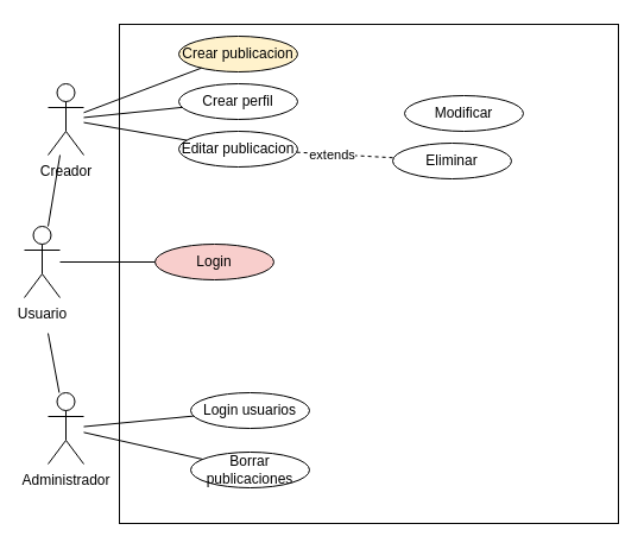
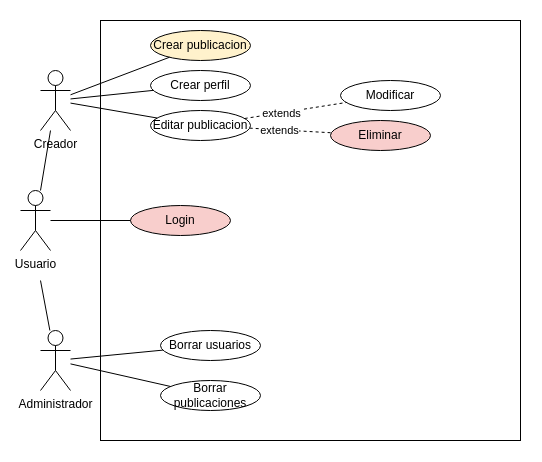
  <mxCell id="0" />
  <mxCell id="1" parent="0" />
  <mxCell id="2" value="Usuario" style="shape=umlActor;verticalLabelPosition=bottom;verticalAlign=top;html=1;" vertex="1" parent="1"><mxGeometry x="20" y="190" width="30" height="60" as="geometry" /></mxCell>
  <mxCell id="3" value="" style="whiteSpace=wrap;html=1;aspect=fixed;" vertex="1" parent="1"><mxGeometry x="100" y="20" width="420" height="420" as="geometry" /></mxCell>
  <mxCell id="4" value="Creador" style="shape=umlActor;verticalLabelPosition=bottom;verticalAlign=top;html=1;" vertex="1" parent="1"><mxGeometry x="40" y="70" width="30" height="60" as="geometry" /></mxCell>
  <mxCell id="5" value="&lt;div&gt;Administrador&lt;/div&gt;" style="shape=umlActor;verticalLabelPosition=bottom;verticalAlign=top;html=1;" vertex="1" parent="1"><mxGeometry x="40" y="330" width="30" height="60" as="geometry" /></mxCell>
  <mxCell id="6" value="Login" style="ellipse;whiteSpace=wrap;html=1;fillColor=#f8cecc;" vertex="1" parent="1"><mxGeometry x="130" y="205" width="100" height="30" as="geometry" /></mxCell>
  <mxCell id="7" value="" style="endArrow=none;html=1;rounded=0;" edge="1" parent="1" source="2" target="6"><mxGeometry width="50" height="50" relative="1" as="geometry"><mxPoint x="80" y="230" as="sourcePoint" /><mxPoint x="140" y="230" as="targetPoint" /></mxGeometry></mxCell>
  <mxCell id="8" value="Crear publicacion" style="ellipse;whiteSpace=wrap;html=1;fillColor=#fff2cc;" vertex="1" parent="1"><mxGeometry x="150" y="30" width="100" height="30" as="geometry" /></mxCell>
  <mxCell id="9" value="" style="endArrow=none;html=1;rounded=0;" edge="1" parent="1" source="4" target="8"><mxGeometry width="50" height="50" relative="1" as="geometry"><mxPoint x="80" y="230" as="sourcePoint" /><mxPoint x="140" y="230" as="targetPoint" /></mxGeometry></mxCell>
  <mxCell id="10" value="Crear perfil" style="ellipse;whiteSpace=wrap;html=1;" vertex="1" parent="1"><mxGeometry x="150" y="70" width="100" height="30" as="geometry" /></mxCell>
  <mxCell id="11" value="" style="endArrow=none;html=1;rounded=0;" edge="1" parent="1" source="4" target="10"><mxGeometry width="50" height="50" relative="1" as="geometry"><mxPoint x="80" y="233" as="sourcePoint" /><mxPoint x="234" y="266" as="targetPoint" /></mxGeometry></mxCell>
- <mxCell id="12" value="Login usuarios" style="ellipse;whiteSpace=wrap;html=1;" vertex="1" parent="1"><mxGeometry x="160" y="330" width="100" height="30" as="geometry" /></mxCell>
+ <mxCell id="12" value="Borrar usuarios" style="ellipse;whiteSpace=wrap;html=1;" vertex="1" parent="1"><mxGeometry x="160" y="330" width="100" height="30" as="geometry" /></mxCell>
  <mxCell id="13" value="Borrar publicaciones" style="ellipse;whiteSpace=wrap;html=1;" vertex="1" parent="1"><mxGeometry x="160" y="380" width="100" height="30" as="geometry" /></mxCell>
  <mxCell id="14" value="" style="endArrow=none;html=1;rounded=0;" edge="1" parent="1" source="5" target="12"><mxGeometry width="50" height="50" relative="1" as="geometry"><mxPoint x="80" y="353" as="sourcePoint" /><mxPoint x="177" y="244" as="targetPoint" /></mxGeometry></mxCell>
  <mxCell id="15" value="" style="endArrow=none;html=1;rounded=0;" edge="1" parent="1" source="5" target="13"><mxGeometry width="50" height="50" relative="1" as="geometry"><mxPoint x="80" y="369" as="sourcePoint" /><mxPoint x="172" y="360" as="targetPoint" /></mxGeometry></mxCell>
  <mxCell id="16" value="Editar publicacion" style="ellipse;whiteSpace=wrap;html=1;" vertex="1" parent="1"><mxGeometry x="150" y="110" width="100" height="30" as="geometry" /></mxCell>
  <mxCell id="17" value="Modificar" style="ellipse;whiteSpace=wrap;html=1;" vertex="1" parent="1"><mxGeometry x="340" y="80" width="100" height="30" as="geometry" /></mxCell>
- <mxCell id="18" value="Eliminar" style="ellipse;whiteSpace=wrap;html=1;" vertex="1" parent="1"><mxGeometry x="330" y="120" width="100" height="30" as="geometry" /></mxCell>
+ <mxCell id="18" value="Eliminar" style="ellipse;whiteSpace=wrap;html=1;fillColor=#f8cecc;" vertex="1" parent="1"><mxGeometry x="330" y="120" width="100" height="30" as="geometry" /></mxCell>
  <mxCell id="19" value="" style="endArrow=none;dashed=1;html=1;rounded=0;" edge="1" parent="1" source="16" target="18"><mxGeometry width="50" height="50" relative="1" as="geometry"><mxPoint x="240" y="160" as="sourcePoint" /><mxPoint x="290" y="110" as="targetPoint" /></mxGeometry></mxCell>
  <mxCell id="20" value="extends" style="edgeLabel;html=1;align=center;verticalAlign=middle;resizable=0;points=[];" vertex="1" connectable="0" parent="19"><mxGeometry x="-0.287" relative="1" as="geometry"><mxPoint as="offset" /></mxGeometry></mxCell>
+ <mxCell id="21" value="" style="endArrow=none;dashed=1;html=1;rounded=0;" edge="1" parent="1" source="16" target="17"><mxGeometry width="50" height="50" relative="1" as="geometry"><mxPoint x="258" y="140" as="sourcePoint" /><mxPoint x="363" y="150" as="targetPoint" /></mxGeometry></mxCell>
+ <mxCell id="22" value="extends" style="edgeLabel;html=1;align=center;verticalAlign=middle;resizable=0;points=[];" vertex="1" connectable="0" parent="21"><mxGeometry x="-0.287" relative="1" as="geometry"><mxPoint as="offset" /></mxGeometry></mxCell>
  <mxCell id="23" value="" style="endArrow=none;html=1;rounded=0;" edge="1" parent="1" source="4" target="16"><mxGeometry width="50" height="50" relative="1" as="geometry"><mxPoint x="100" y="140" as="sourcePoint" /><mxPoint x="150" y="90" as="targetPoint" /></mxGeometry></mxCell>
  <mxCell id="24" value="" style="endArrow=none;html=1;rounded=0;" edge="1" parent="1" source="5"><mxGeometry width="50" height="50" relative="1" as="geometry"><mxPoint x="30" y="310" as="sourcePoint" /><mxPoint x="40" y="280" as="targetPoint" /></mxGeometry></mxCell>
  <mxCell id="25" value="" style="endArrow=none;html=1;rounded=0;" edge="1" parent="1" source="2"><mxGeometry width="50" height="50" relative="1" as="geometry"><mxPoint x="10" y="200" as="sourcePoint" /><mxPoint x="50" y="130" as="targetPoint" /></mxGeometry></mxCell>
